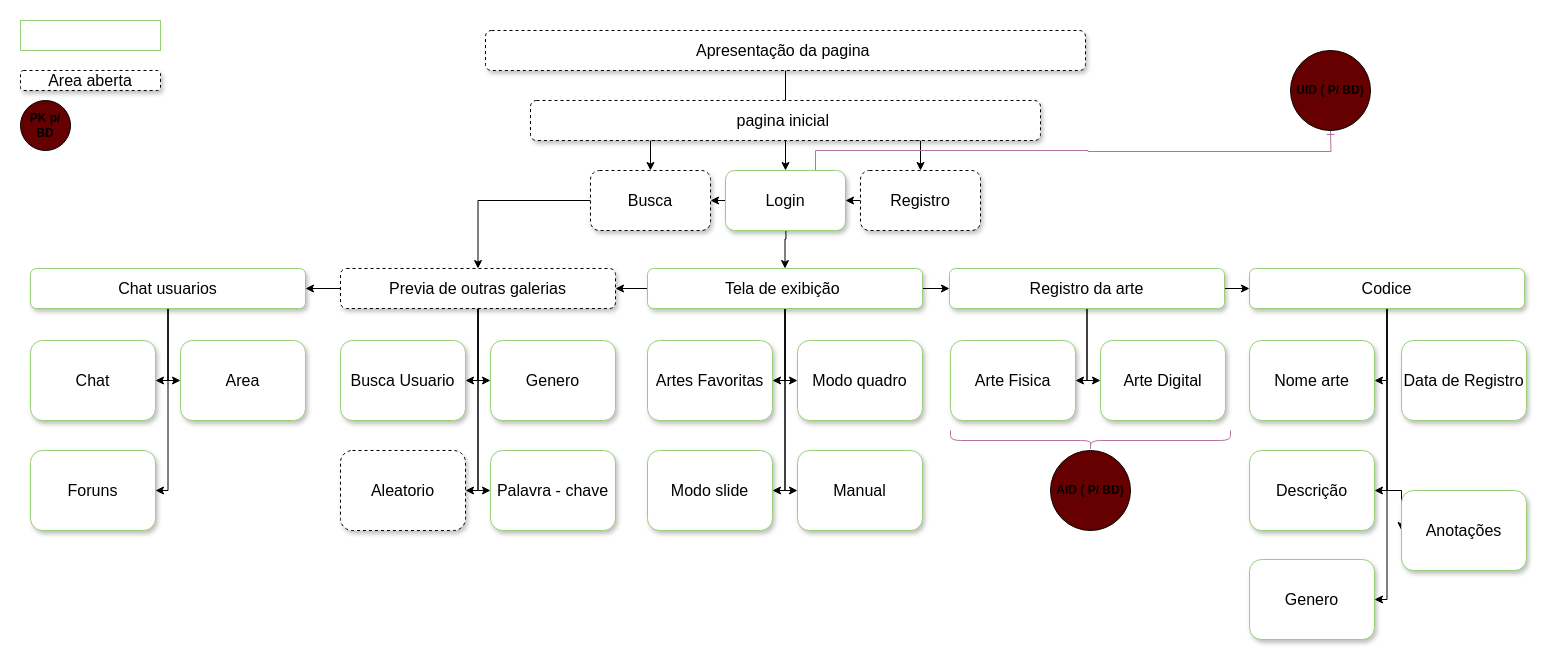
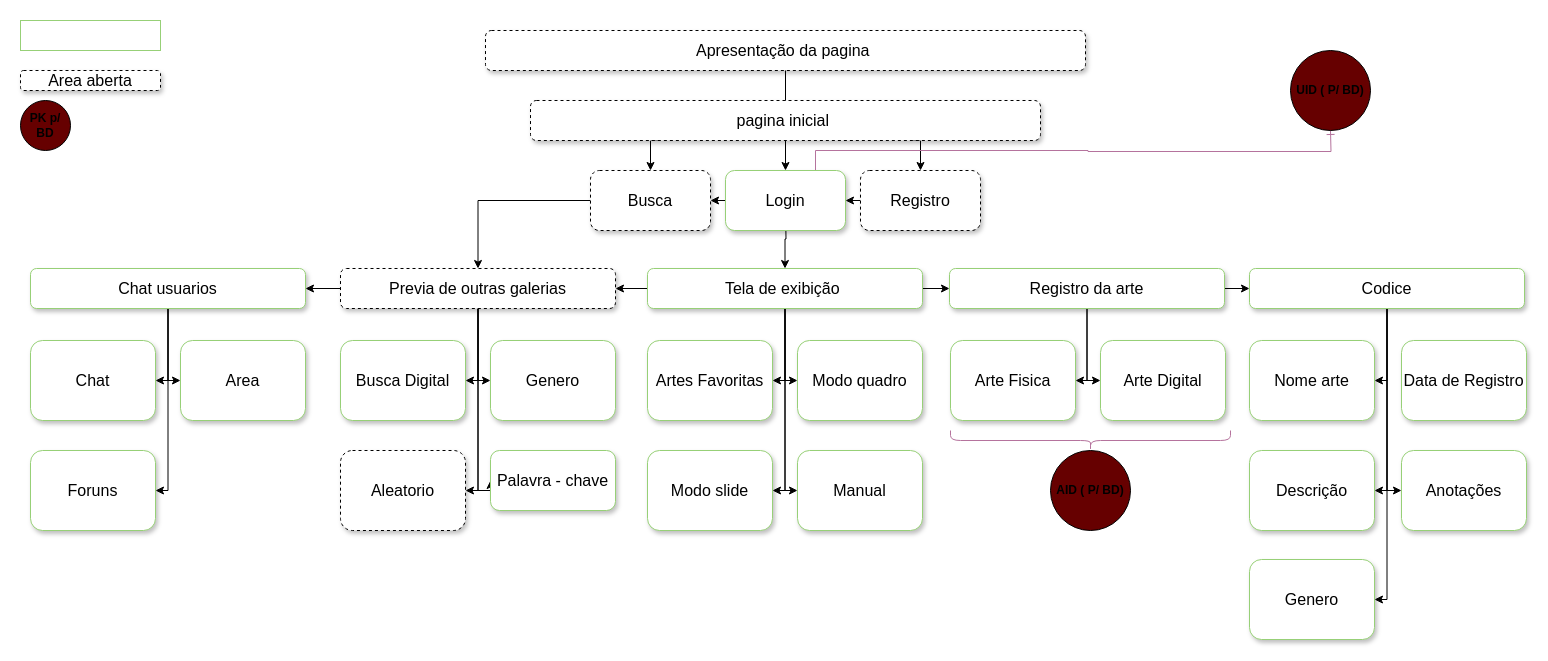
  <mxCell id="0" style=";html=1;" />
  <mxCell id="1" style=";html=1;" parent="0" />
  <mxCell id="2" value="Apresentação da pagina&amp;nbsp;" style="whiteSpace=wrap;html=1;rounded=1;shadow=1;strokeWidth=1;fontSize=16;align=center;dashed=1;" parent="1" vertex="1"><mxGeometry x="485" y="30" width="600" height="40" as="geometry" /></mxCell>
  <mxCell id="3" value="" style="edgeStyle=orthogonalEdgeStyle;rounded=0;orthogonalLoop=1;jettySize=auto;html=1;" edge="1" parent="1" source="6" target="55"><mxGeometry relative="1" as="geometry" /></mxCell>
  <mxCell id="4" style="edgeStyle=orthogonalEdgeStyle;rounded=0;orthogonalLoop=1;jettySize=auto;html=1;exitX=0.75;exitY=1;exitDx=0;exitDy=0;" edge="1" parent="1" source="6"><mxGeometry relative="1" as="geometry"><mxPoint x="920" y="170" as="targetPoint" /></mxGeometry></mxCell>
  <mxCell id="5" style="edgeStyle=orthogonalEdgeStyle;rounded=0;orthogonalLoop=1;jettySize=auto;html=1;exitX=0.25;exitY=1;exitDx=0;exitDy=0;" edge="1" parent="1" source="6"><mxGeometry relative="1" as="geometry"><mxPoint x="650" y="170" as="targetPoint" /></mxGeometry></mxCell>
  <mxCell id="6" value="pagina inicial&amp;nbsp;" style="whiteSpace=wrap;html=1;rounded=1;shadow=1;strokeWidth=1;fontSize=16;align=center;dashed=1;" parent="1" vertex="1"><mxGeometry x="530" y="100" width="510" height="40" as="geometry" /></mxCell>
  <mxCell id="7" value="" style="edgeStyle=orthogonalEdgeStyle;rounded=0;orthogonalLoop=1;jettySize=auto;html=1;" edge="1" parent="1" source="12" target="23"><mxGeometry relative="1" as="geometry" /></mxCell>
  <mxCell id="8" style="edgeStyle=orthogonalEdgeStyle;rounded=0;orthogonalLoop=1;jettySize=auto;html=1;exitX=0.5;exitY=1;exitDx=0;exitDy=0;entryX=1;entryY=0.5;entryDx=0;entryDy=0;" edge="1" parent="1" source="12" target="33"><mxGeometry relative="1" as="geometry"><Array as="points"><mxPoint x="478" y="380" /></Array></mxGeometry></mxCell>
  <mxCell id="9" style="edgeStyle=orthogonalEdgeStyle;rounded=0;orthogonalLoop=1;jettySize=auto;html=1;exitX=0.5;exitY=1;exitDx=0;exitDy=0;entryX=0;entryY=0.5;entryDx=0;entryDy=0;" edge="1" parent="1" source="12" target="34"><mxGeometry relative="1" as="geometry"><Array as="points"><mxPoint x="478" y="380" /></Array></mxGeometry></mxCell>
  <mxCell id="10" style="edgeStyle=orthogonalEdgeStyle;rounded=0;orthogonalLoop=1;jettySize=auto;html=1;exitX=0.5;exitY=1;exitDx=0;exitDy=0;entryX=1;entryY=0.5;entryDx=0;entryDy=0;" edge="1" parent="1" source="12" target="43"><mxGeometry relative="1" as="geometry"><Array as="points"><mxPoint x="478" y="490" /></Array></mxGeometry></mxCell>
  <mxCell id="11" style="edgeStyle=orthogonalEdgeStyle;rounded=0;orthogonalLoop=1;jettySize=auto;html=1;exitX=0.5;exitY=1;exitDx=0;exitDy=0;entryX=0;entryY=0.5;entryDx=0;entryDy=0;" edge="1" parent="1" source="12" target="44"><mxGeometry relative="1" as="geometry"><Array as="points"><mxPoint x="478" y="490" /></Array></mxGeometry></mxCell>
  <mxCell id="12" value="Previa de outras galerias" style="whiteSpace=wrap;html=1;rounded=1;shadow=1;strokeWidth=1;fontSize=16;align=center;dashed=1;" parent="1" vertex="1"><mxGeometry x="340" y="268" width="275" height="40" as="geometry" /></mxCell>
  <mxCell id="13" value="" style="edgeStyle=orthogonalEdgeStyle;rounded=0;orthogonalLoop=1;jettySize=auto;html=1;" edge="1" parent="1" source="19" target="12"><mxGeometry relative="1" as="geometry" /></mxCell>
  <mxCell id="14" style="edgeStyle=orthogonalEdgeStyle;rounded=0;orthogonalLoop=1;jettySize=auto;html=1;exitX=1;exitY=0.5;exitDx=0;exitDy=0;entryX=0;entryY=0.5;entryDx=0;entryDy=0;" edge="1" parent="1" source="19" target="27"><mxGeometry relative="1" as="geometry" /></mxCell>
  <mxCell id="15" style="edgeStyle=orthogonalEdgeStyle;rounded=0;orthogonalLoop=1;jettySize=auto;html=1;exitX=0.5;exitY=1;exitDx=0;exitDy=0;entryX=1;entryY=0.5;entryDx=0;entryDy=0;" edge="1" parent="1" source="19" target="35"><mxGeometry relative="1" as="geometry"><Array as="points"><mxPoint x="785" y="380" /></Array></mxGeometry></mxCell>
  <mxCell id="16" style="edgeStyle=orthogonalEdgeStyle;rounded=0;orthogonalLoop=1;jettySize=auto;html=1;exitX=0.5;exitY=1;exitDx=0;exitDy=0;entryX=0;entryY=0.5;entryDx=0;entryDy=0;" edge="1" parent="1" source="19" target="36"><mxGeometry relative="1" as="geometry"><Array as="points"><mxPoint x="785" y="380" /></Array></mxGeometry></mxCell>
  <mxCell id="17" style="edgeStyle=orthogonalEdgeStyle;rounded=0;orthogonalLoop=1;jettySize=auto;html=1;exitX=0.5;exitY=1;exitDx=0;exitDy=0;entryX=1;entryY=0.5;entryDx=0;entryDy=0;" edge="1" parent="1" source="19" target="45"><mxGeometry relative="1" as="geometry"><Array as="points"><mxPoint x="785" y="490" /></Array></mxGeometry></mxCell>
  <mxCell id="18" style="edgeStyle=orthogonalEdgeStyle;rounded=0;orthogonalLoop=1;jettySize=auto;html=1;exitX=0.5;exitY=1;exitDx=0;exitDy=0;entryX=0;entryY=0.5;entryDx=0;entryDy=0;" edge="1" parent="1" source="19" target="46"><mxGeometry relative="1" as="geometry"><Array as="points"><mxPoint x="785" y="490" /></Array></mxGeometry></mxCell>
  <mxCell id="19" value="Tela de exibição&amp;nbsp;" style="whiteSpace=wrap;html=1;rounded=1;shadow=1;strokeWidth=1;fontSize=16;align=center;strokeColor=#97D077;" parent="1" vertex="1"><mxGeometry x="647" y="268" width="275" height="40" as="geometry" /></mxCell>
  <mxCell id="20" style="edgeStyle=orthogonalEdgeStyle;rounded=0;orthogonalLoop=1;jettySize=auto;html=1;exitX=0.5;exitY=1;exitDx=0;exitDy=0;entryX=1;entryY=0.5;entryDx=0;entryDy=0;" edge="1" parent="1" source="23" target="37"><mxGeometry relative="1" as="geometry"><Array as="points"><mxPoint x="168" y="380" /></Array></mxGeometry></mxCell>
  <mxCell id="21" style="edgeStyle=orthogonalEdgeStyle;rounded=0;orthogonalLoop=1;jettySize=auto;html=1;exitX=0.5;exitY=1;exitDx=0;exitDy=0;entryX=0;entryY=0.5;entryDx=0;entryDy=0;" edge="1" parent="1" source="23" target="38"><mxGeometry relative="1" as="geometry"><Array as="points"><mxPoint x="168" y="380" /></Array></mxGeometry></mxCell>
  <mxCell id="22" style="edgeStyle=orthogonalEdgeStyle;rounded=0;orthogonalLoop=1;jettySize=auto;html=1;exitX=0.5;exitY=1;exitDx=0;exitDy=0;entryX=1;entryY=0.5;entryDx=0;entryDy=0;" edge="1" parent="1" source="23" target="50"><mxGeometry relative="1" as="geometry"><Array as="points"><mxPoint x="168" y="490" /></Array></mxGeometry></mxCell>
  <mxCell id="23" value="Chat usuarios" style="whiteSpace=wrap;html=1;rounded=1;shadow=1;strokeWidth=1;fontSize=16;align=center;gradientColor=none;strokeColor=#97D077;" parent="1" vertex="1"><mxGeometry x="30" y="268" width="275" height="40" as="geometry" /></mxCell>
  <mxCell id="24" style="edgeStyle=orthogonalEdgeStyle;rounded=0;orthogonalLoop=1;jettySize=auto;html=1;exitX=1;exitY=0.5;exitDx=0;exitDy=0;entryX=0;entryY=0.5;entryDx=0;entryDy=0;" edge="1" parent="1" source="27" target="32"><mxGeometry relative="1" as="geometry" /></mxCell>
  <mxCell id="25" style="edgeStyle=orthogonalEdgeStyle;rounded=0;orthogonalLoop=1;jettySize=auto;html=1;exitX=0.5;exitY=1;exitDx=0;exitDy=0;entryX=0;entryY=0.5;entryDx=0;entryDy=0;" edge="1" parent="1" source="27" target="40"><mxGeometry relative="1" as="geometry"><Array as="points"><mxPoint x="1086" y="380" /></Array></mxGeometry></mxCell>
  <mxCell id="26" style="edgeStyle=orthogonalEdgeStyle;rounded=0;orthogonalLoop=1;jettySize=auto;html=1;exitX=0.5;exitY=1;exitDx=0;exitDy=0;entryX=1;entryY=0.5;entryDx=0;entryDy=0;" edge="1" parent="1" source="27" target="39"><mxGeometry relative="1" as="geometry"><Array as="points"><mxPoint x="1086" y="380" /></Array></mxGeometry></mxCell>
  <mxCell id="27" value="Registro da arte" style="whiteSpace=wrap;html=1;rounded=1;shadow=1;strokeWidth=1;fontSize=16;align=center;strokeColor=#97D077;" parent="1" vertex="1"><mxGeometry x="949" y="268" width="275" height="40" as="geometry" /></mxCell>
  <mxCell id="28" style="rounded=0;orthogonalLoop=1;jettySize=auto;html=1;exitX=0.5;exitY=1;exitDx=0;exitDy=0;entryX=0;entryY=0.5;entryDx=0;entryDy=0;edgeStyle=orthogonalEdgeStyle;" edge="1" parent="1" source="32" target="48"><mxGeometry relative="1" as="geometry"><Array as="points"><mxPoint x="1386" y="490" /></Array></mxGeometry></mxCell>
  <mxCell id="29" style="edgeStyle=orthogonalEdgeStyle;rounded=0;orthogonalLoop=1;jettySize=auto;html=1;exitX=0.5;exitY=1;exitDx=0;exitDy=0;entryX=1;entryY=0.5;entryDx=0;entryDy=0;" edge="1" parent="1" source="32" target="41"><mxGeometry relative="1" as="geometry"><Array as="points"><mxPoint x="1386" y="380" /></Array></mxGeometry></mxCell>
  <mxCell id="30" style="edgeStyle=orthogonalEdgeStyle;rounded=0;orthogonalLoop=1;jettySize=auto;html=1;exitX=0.5;exitY=1;exitDx=0;exitDy=0;entryX=1;entryY=0.5;entryDx=0;entryDy=0;" edge="1" parent="1" source="32" target="47"><mxGeometry relative="1" as="geometry"><Array as="points"><mxPoint x="1386" y="490" /></Array></mxGeometry></mxCell>
  <mxCell id="31" style="edgeStyle=orthogonalEdgeStyle;rounded=0;orthogonalLoop=1;jettySize=auto;html=1;exitX=0.5;exitY=1;exitDx=0;exitDy=0;entryX=1;entryY=0.5;entryDx=0;entryDy=0;" edge="1" parent="1" source="32" target="49"><mxGeometry relative="1" as="geometry"><Array as="points"><mxPoint x="1386" y="599" /></Array></mxGeometry></mxCell>
  <mxCell id="32" value="Codice" style="whiteSpace=wrap;html=1;rounded=1;shadow=1;strokeWidth=1;fontSize=16;align=center;strokeColor=#97D077;" parent="1" vertex="1"><mxGeometry x="1249" y="268" width="275" height="40" as="geometry" /></mxCell>
- <mxCell id="33" value="Busca Usuario" style="whiteSpace=wrap;html=1;rounded=1;shadow=1;strokeWidth=1;fontSize=16;align=center;strokeColor=#97D077;" parent="1" vertex="1"><mxGeometry x="340" y="340" width="125" height="80" as="geometry" /></mxCell>
+ <mxCell id="33" value="Busca Digital" style="whiteSpace=wrap;html=1;rounded=1;shadow=1;strokeWidth=1;fontSize=16;align=center;strokeColor=#97D077;" parent="1" vertex="1"><mxGeometry x="340" y="340" width="125" height="80" as="geometry" /></mxCell>
  <mxCell id="34" value="Genero" style="whiteSpace=wrap;html=1;rounded=1;shadow=1;strokeWidth=1;fontSize=16;align=center;strokeColor=#97D077;" parent="1" vertex="1"><mxGeometry x="490" y="340" width="125" height="80" as="geometry" /></mxCell>
  <mxCell id="35" value="Artes Favoritas" style="whiteSpace=wrap;html=1;rounded=1;shadow=1;strokeWidth=1;fontSize=16;align=center;strokeColor=#97D077;" parent="1" vertex="1"><mxGeometry x="647" y="340" width="125" height="80" as="geometry" /></mxCell>
  <mxCell id="36" value="Modo quadro" style="whiteSpace=wrap;html=1;rounded=1;shadow=1;strokeWidth=1;fontSize=16;align=center;strokeColor=#97D077;" parent="1" vertex="1"><mxGeometry x="797" y="340" width="125" height="80" as="geometry" /></mxCell>
  <mxCell id="37" value="Chat" style="whiteSpace=wrap;html=1;rounded=1;shadow=1;strokeWidth=1;fontSize=16;align=center;strokeColor=#97D077;" parent="1" vertex="1"><mxGeometry x="30" y="340" width="125" height="80" as="geometry" /></mxCell>
  <mxCell id="38" value="Area" style="whiteSpace=wrap;html=1;rounded=1;shadow=1;strokeWidth=1;fontSize=16;align=center;strokeColor=#97D077;" parent="1" vertex="1"><mxGeometry x="180" y="340" width="125" height="80" as="geometry" /></mxCell>
  <mxCell id="39" value="Arte Fisica" style="whiteSpace=wrap;html=1;rounded=1;shadow=1;strokeWidth=1;fontSize=16;align=center;strokeColor=#97D077;" parent="1" vertex="1"><mxGeometry x="950" y="340" width="125" height="80" as="geometry" /></mxCell>
  <mxCell id="40" value="Arte Digital" style="whiteSpace=wrap;html=1;rounded=1;shadow=1;strokeWidth=1;fontSize=16;align=center;strokeColor=#97D077;" parent="1" vertex="1"><mxGeometry x="1100" y="340" width="125" height="80" as="geometry" /></mxCell>
  <mxCell id="41" value="Nome arte" style="whiteSpace=wrap;html=1;rounded=1;shadow=1;strokeWidth=1;fontSize=16;align=center;strokeColor=#97D077;" parent="1" vertex="1"><mxGeometry x="1249" y="340" width="125" height="80" as="geometry" /></mxCell>
  <mxCell id="42" value="Data de Registro" style="whiteSpace=wrap;html=1;rounded=1;shadow=1;strokeWidth=1;fontSize=16;align=center;strokeColor=#97D077;" parent="1" vertex="1"><mxGeometry x="1401" y="340" width="125" height="80" as="geometry" /></mxCell>
  <mxCell id="43" value="Aleatorio" style="whiteSpace=wrap;html=1;rounded=1;shadow=1;strokeWidth=1;fontSize=16;align=center;dashed=1;" parent="1" vertex="1"><mxGeometry x="340" y="450" width="125" height="80" as="geometry" /></mxCell>
- <mxCell id="44" value="Palavra - chave" style="whiteSpace=wrap;html=1;rounded=1;shadow=1;strokeWidth=1;fontSize=16;align=center;strokeColor=#97D077;" parent="1" vertex="1"><mxGeometry x="490" y="450" width="125" height="80" as="geometry" /></mxCell>
+ <mxCell id="44" value="Palavra - chave" style="whiteSpace=wrap;html=1;rounded=1;shadow=1;strokeWidth=1;fontSize=16;align=center;strokeColor=#97D077;" parent="1" vertex="1"><mxGeometry x="490" y="450" width="125" height="60" as="geometry" /></mxCell>
  <mxCell id="45" value="Modo slide" style="whiteSpace=wrap;html=1;rounded=1;shadow=1;strokeWidth=1;fontSize=16;align=center;strokeColor=#97D077;" parent="1" vertex="1"><mxGeometry x="647" y="450" width="125" height="80" as="geometry" /></mxCell>
  <mxCell id="46" value="Manual" style="whiteSpace=wrap;html=1;rounded=1;shadow=1;strokeWidth=1;fontSize=16;align=center;strokeColor=#97D077;" parent="1" vertex="1"><mxGeometry x="797" y="450" width="125" height="80" as="geometry" /></mxCell>
  <mxCell id="47" value="&lt;span&gt;Descrição&lt;/span&gt;" style="whiteSpace=wrap;html=1;rounded=1;shadow=1;strokeWidth=1;fontSize=16;align=center;strokeColor=#97D077;" parent="1" vertex="1"><mxGeometry x="1249" y="450" width="125" height="80" as="geometry" /></mxCell>
- <mxCell id="48" value="Anotações" style="whiteSpace=wrap;html=1;rounded=1;shadow=1;strokeWidth=1;fontSize=16;align=center;strokeColor=#97D077;" parent="1" vertex="1"><mxGeometry x="1401" y="490" width="125" height="80" as="geometry" /></mxCell>
+ <mxCell id="48" value="Anotações" style="whiteSpace=wrap;html=1;rounded=1;shadow=1;strokeWidth=1;fontSize=16;align=center;strokeColor=#97D077;" parent="1" vertex="1"><mxGeometry x="1401" y="450" width="125" height="80" as="geometry" /></mxCell>
  <mxCell id="49" value="Genero" style="whiteSpace=wrap;html=1;rounded=1;shadow=1;strokeWidth=1;fontSize=16;align=center;strokeColor=#97D077;" parent="1" vertex="1"><mxGeometry x="1249" y="559" width="125" height="80" as="geometry" /></mxCell>
  <mxCell id="50" value="Foruns" style="whiteSpace=wrap;html=1;rounded=1;shadow=1;strokeWidth=1;fontSize=16;align=center;strokeColor=#97D077;" parent="1" vertex="1"><mxGeometry x="30" y="450" width="125" height="80" as="geometry" /></mxCell>
  <mxCell id="51" style="edgeStyle=orthogonalEdgeStyle;html=1;startSize=6;endFill=0;endSize=6;strokeWidth=1;fontSize=16;rounded=0;endArrow=none;" parent="1" source="2" target="6" edge="1"><mxGeometry relative="1" as="geometry" /></mxCell>
  <mxCell id="52" value="" style="edgeStyle=orthogonalEdgeStyle;rounded=0;orthogonalLoop=1;jettySize=auto;html=1;" edge="1" parent="1" target="19"><mxGeometry relative="1" as="geometry"><mxPoint x="785" y="208" as="sourcePoint" /></mxGeometry></mxCell>
  <mxCell id="53" style="edgeStyle=orthogonalEdgeStyle;rounded=0;orthogonalLoop=1;jettySize=auto;html=1;exitX=0;exitY=0.5;exitDx=0;exitDy=0;entryX=1;entryY=0.5;entryDx=0;entryDy=0;" edge="1" parent="1" source="55" target="59"><mxGeometry relative="1" as="geometry" /></mxCell>
  <mxCell id="54" style="edgeStyle=orthogonalEdgeStyle;rounded=0;orthogonalLoop=1;jettySize=auto;html=1;exitX=0.75;exitY=0;exitDx=0;exitDy=0;endArrow=ERone;endFill=0;strokeColor=#B5739D;" edge="1" parent="1" source="55"><mxGeometry relative="1" as="geometry"><mxPoint x="1330" y="130" as="targetPoint" /></mxGeometry></mxCell>
  <mxCell id="55" value="Login" style="whiteSpace=wrap;html=1;fontSize=16;rounded=1;shadow=1;strokeWidth=1;strokeColor=#97D077;" vertex="1" parent="1"><mxGeometry x="725" y="170" width="120" height="60" as="geometry" /></mxCell>
  <mxCell id="56" style="edgeStyle=orthogonalEdgeStyle;rounded=0;orthogonalLoop=1;jettySize=auto;html=1;exitX=0;exitY=0.5;exitDx=0;exitDy=0;entryX=1;entryY=0.5;entryDx=0;entryDy=0;" edge="1" parent="1" source="57" target="55"><mxGeometry relative="1" as="geometry" /></mxCell>
  <mxCell id="57" value="Registro" style="whiteSpace=wrap;html=1;fontSize=16;rounded=1;shadow=1;strokeWidth=1;dashed=1;" vertex="1" parent="1"><mxGeometry x="860" y="170" width="120" height="60" as="geometry" /></mxCell>
  <mxCell id="58" style="edgeStyle=orthogonalEdgeStyle;rounded=0;orthogonalLoop=1;jettySize=auto;html=1;exitX=0;exitY=0.5;exitDx=0;exitDy=0;entryX=0.5;entryY=0;entryDx=0;entryDy=0;" edge="1" parent="1" source="59" target="12"><mxGeometry relative="1" as="geometry" /></mxCell>
  <mxCell id="59" value="Busca" style="whiteSpace=wrap;html=1;fontSize=16;rounded=1;shadow=1;strokeWidth=1;dashed=1;" vertex="1" parent="1"><mxGeometry x="590" y="170" width="120" height="60" as="geometry" /></mxCell>
  <mxCell id="60" value="&lt;font&gt;Area para Registrados&lt;/font&gt;" style="rounded=0;whiteSpace=wrap;html=1;fillColor=default;strokeColor=#97D077;fontColor=#FFFFFF;" vertex="1" parent="1"><mxGeometry x="20" y="20" width="140" height="30" as="geometry" /></mxCell>
  <mxCell id="61" value="Area aberta" style="whiteSpace=wrap;html=1;rounded=1;shadow=1;strokeWidth=1;fontSize=16;align=center;dashed=1;" vertex="1" parent="1"><mxGeometry x="20" y="70" width="140" height="20" as="geometry" /></mxCell>
  <mxCell id="62" value="" style="shape=curlyBracket;whiteSpace=wrap;html=1;rounded=1;flipH=1;labelPosition=right;verticalLabelPosition=middle;align=left;verticalAlign=middle;rotation=90;strokeColor=#B5739D;" vertex="1" parent="1"><mxGeometry x="1080" y="300" width="20" height="280" as="geometry" /></mxCell>
  <mxCell id="63" value="AID ( P/ BD)" style="ellipse;whiteSpace=wrap;html=1;aspect=fixed;fontStyle=1;fillColor=#660000;" vertex="1" parent="1"><mxGeometry x="1050" y="450" width="80" height="80" as="geometry" /></mxCell>
  <mxCell id="64" value="UID ( P/ BD)" style="ellipse;whiteSpace=wrap;html=1;aspect=fixed;fontStyle=1;fillColor=#660000;" vertex="1" parent="1"><mxGeometry x="1290" y="50" width="80" height="80" as="geometry" /></mxCell>
  <mxCell id="65" value="PK p/ BD" style="ellipse;whiteSpace=wrap;html=1;aspect=fixed;fontStyle=1;fillColor=#660000;" vertex="1" parent="1"><mxGeometry x="20" y="100" width="50" height="50" as="geometry" /></mxCell>
